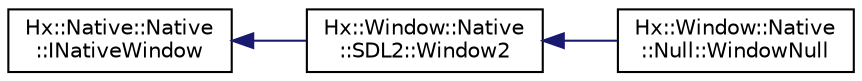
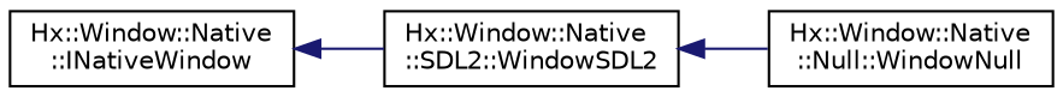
  digraph {
    fontname="DejaVu Sans"
    rankdir=LR
    node [color=black fillcolor=white fontname="DejaVu Sans" fontsize=10 shape=record style=filled]
    edge [color=midnightblue dir=back fontname="DejaVu Sans" fontsize=10 labelfontname=Helvetica labelfontsize=10 style=solid]
-   n1 [height=0.2 label="Hx::Native::Native\l::INativeWindow" width=0.4]
-   n2 [height=0.2 label="Hx::Window::Native\l::SDL2::Window2" width=0.4]
+   n1 [height=0.2 label="Hx::Window::Native\l::INativeWindow" width=0.4]
+   n2 [height=0.2 label="Hx::Window::Native\l::SDL2::WindowSDL2" width=0.4]
    n3 [height=0.2 label="Hx::Window::Native\l::Null::WindowNull" width=0.4]
    n1 -> n2
    n2 -> n3
  }
